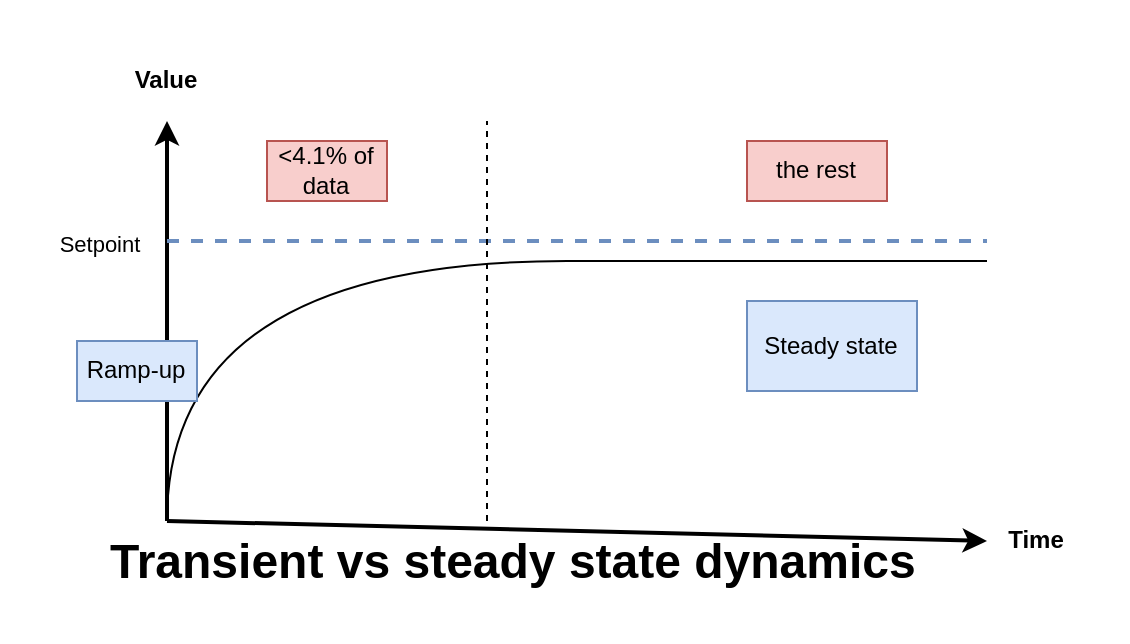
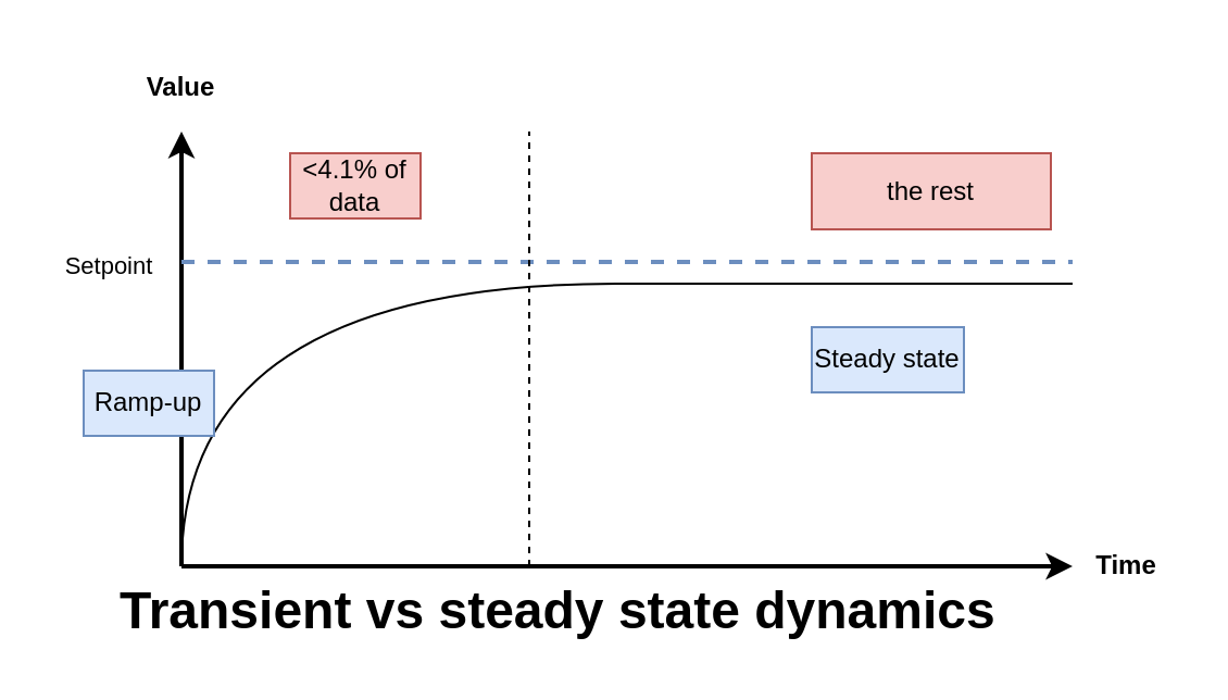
  <mxCell id="0" />
  <mxCell id="1" parent="0" />
  <mxCell id="2" value="" style="endArrow=classic;html=1;rounded=0;strokeWidth=2;entryX=0;entryY=0.5;entryDx=0;entryDy=0;" edge="1" parent="1" target="5"><mxGeometry width="50" height="50" relative="1" as="geometry"><mxPoint x="83" y="260" as="sourcePoint" /><mxPoint x="483" y="260" as="targetPoint" /></mxGeometry></mxCell>
  <mxCell id="3" value="" style="endArrow=classic;html=1;rounded=0;strokeWidth=2;" edge="1" parent="1"><mxGeometry width="50" height="50" relative="1" as="geometry"><mxPoint x="83" y="260" as="sourcePoint" /><mxPoint x="83" y="60" as="targetPoint" /></mxGeometry></mxCell>
  <mxCell id="4" value="Value" style="text;html=1;align=center;verticalAlign=middle;whiteSpace=wrap;rounded=0;fontStyle=1" vertex="1" parent="1"><mxGeometry x="33" y="20" width="100" height="40" as="geometry" /></mxCell>
- <mxCell id="5" value="Time" style="text;html=1;align=center;verticalAlign=middle;whiteSpace=wrap;rounded=0;fontStyle=1" vertex="1" parent="1"><mxGeometry x="493" y="250" width="50" height="40" as="geometry" /></mxCell>
+ <mxCell id="5" value="Time" style="text;html=1;align=center;verticalAlign=middle;whiteSpace=wrap;rounded=0;fontStyle=1" vertex="1" parent="1"><mxGeometry x="493" y="240" width="50" height="40" as="geometry" /></mxCell>
  <mxCell id="6" value="" style="endArrow=none;dashed=1;html=1;rounded=0;strokeWidth=2;fillColor=#dae8fc;strokeColor=#6c8ebf;" edge="1" parent="1"><mxGeometry width="50" height="50" relative="1" as="geometry"><mxPoint x="83" y="120" as="sourcePoint" /><mxPoint x="493" y="120" as="targetPoint" /></mxGeometry></mxCell>
  <mxCell id="7" value="" style="endArrow=none;html=1;rounded=0;edgeStyle=orthogonalEdgeStyle;curved=1;" edge="1" parent="1"><mxGeometry width="50" height="50" relative="1" as="geometry"><mxPoint x="83" y="260" as="sourcePoint" /><mxPoint x="493" y="130" as="targetPoint" /><Array as="points"><mxPoint x="83" y="130" /><mxPoint x="483" y="130" /></Array></mxGeometry></mxCell>
  <mxCell id="8" value="" style="endArrow=none;dashed=1;html=1;rounded=0;" edge="1" parent="1"><mxGeometry width="50" height="50" relative="1" as="geometry"><mxPoint x="243" y="260" as="sourcePoint" /><mxPoint x="243" y="60" as="targetPoint" /></mxGeometry></mxCell>
  <mxCell id="9" value="Ramp-up" style="text;html=1;align=center;verticalAlign=middle;whiteSpace=wrap;rounded=0;fillColor=#dae8fc;strokeColor=#6c8ebf;" vertex="1" parent="1"><mxGeometry x="38" y="170" width="60" height="30" as="geometry" /></mxCell>
- <mxCell id="10" value="Steady state" style="text;html=1;align=center;verticalAlign=middle;whiteSpace=wrap;rounded=0;fillColor=#dae8fc;strokeColor=#6c8ebf;" vertex="1" parent="1"><mxGeometry x="373" y="150" width="85" height="45" as="geometry" /></mxCell>
+ <mxCell id="10" value="Steady state" style="text;html=1;align=center;verticalAlign=middle;whiteSpace=wrap;rounded=0;fillColor=#dae8fc;strokeColor=#6c8ebf;" vertex="1" parent="1"><mxGeometry x="373" y="150" width="70" height="30" as="geometry" /></mxCell>
  <mxCell id="11" value="&amp;lt;4.1% of data" style="text;html=1;align=center;verticalAlign=middle;whiteSpace=wrap;rounded=0;fillColor=#f8cecc;strokeColor=#b85450;" vertex="1" parent="1"><mxGeometry x="133" y="70" width="60" height="30" as="geometry" /></mxCell>
- <mxCell id="12" value="the rest" style="text;html=1;align=center;verticalAlign=middle;whiteSpace=wrap;rounded=0;fillColor=#f8cecc;strokeColor=#b85450;" vertex="1" parent="1"><mxGeometry x="373" y="70" width="70" height="30" as="geometry" /></mxCell>
+ <mxCell id="12" value="the rest" style="text;html=1;align=center;verticalAlign=middle;whiteSpace=wrap;rounded=0;fillColor=#f8cecc;strokeColor=#b85450;" vertex="1" parent="1"><mxGeometry x="373" y="70" width="110" height="35" as="geometry" /></mxCell>
  <mxCell id="13" value="Setpoint" style="text;html=1;align=center;verticalAlign=middle;whiteSpace=wrap;rounded=0;fontSize=11;" vertex="1" parent="1"><mxGeometry x="20" y="107" width="60" height="30" as="geometry" /></mxCell>
  <mxCell id="14" value="&lt;h1 style=&quot;margin-top: 0px;&quot;&gt;Transient vs steady state dynamics&lt;/h1&gt;" style="text;html=1;whiteSpace=wrap;overflow=hidden;rounded=0;" vertex="1" parent="1"><mxGeometry x="53" y="260" width="410" height="40" as="geometry" /></mxCell>
